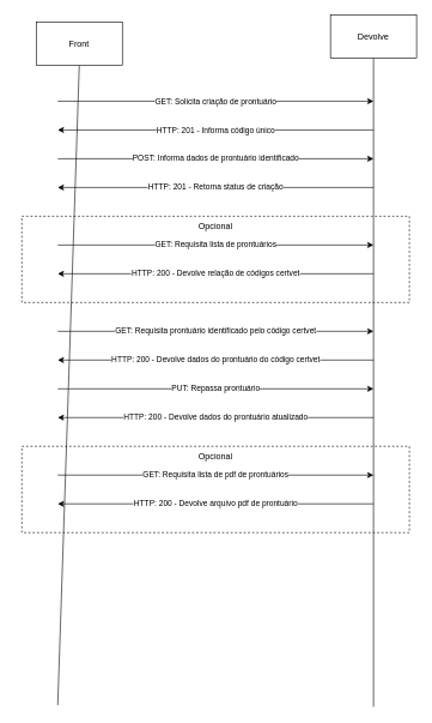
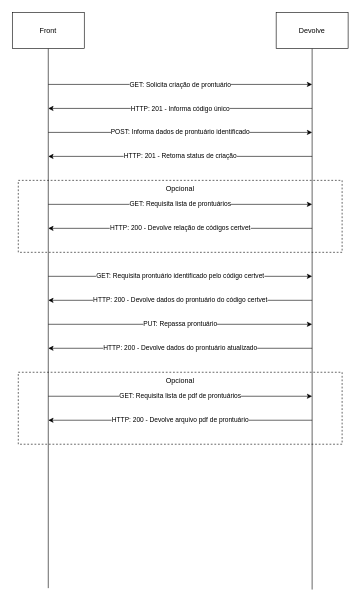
  <mxCell id="0" />
  <mxCell id="1" parent="0" />
  <mxCell id="2" value="Opcional" style="rounded=0;whiteSpace=wrap;html=1;fillColor=none;dashed=1;horizontal=1;verticalAlign=top;" vertex="1" parent="1"><mxGeometry x="30" y="300" width="540" height="120" as="geometry" /></mxCell>
  <mxCell id="3" value="Opcional" style="rounded=0;whiteSpace=wrap;html=1;fillColor=none;dashed=1;horizontal=1;verticalAlign=top;" vertex="1" parent="1"><mxGeometry x="30" y="620" width="540" height="120" as="geometry" /></mxCell>
  <mxCell id="4" value="" style="endArrow=none;html=1;rounded=0;entryX=0.5;entryY=1;entryDx=0;entryDy=0;" edge="1" parent="1" target="5"><mxGeometry width="50" height="50" relative="1" as="geometry"><mxPoint x="80" y="980" as="sourcePoint" /><mxPoint x="79.41" y="100" as="targetPoint" /></mxGeometry></mxCell>
- <mxCell id="5" value="Front" style="rounded=0;whiteSpace=wrap;html=1;" vertex="1" parent="1"><mxGeometry x="50" y="30" width="120" height="60" as="geometry" /></mxCell>
+ <mxCell id="5" value="Front" style="rounded=0;whiteSpace=wrap;html=1;" vertex="1" parent="1"><mxGeometry x="20" y="20" width="120" height="60" as="geometry" /></mxCell>
  <mxCell id="6" value="" style="endArrow=none;html=1;rounded=0;entryX=0.5;entryY=1;entryDx=0;entryDy=0;" edge="1" parent="1" target="7"><mxGeometry width="50" height="50" relative="1" as="geometry"><mxPoint x="520" y="982.353" as="sourcePoint" /><mxPoint x="519.41" y="100" as="targetPoint" /></mxGeometry></mxCell>
  <mxCell id="7" value="Devolve" style="rounded=0;whiteSpace=wrap;html=1;" vertex="1" parent="1"><mxGeometry x="460" y="20" width="120" height="60" as="geometry" /></mxCell>
  <mxCell id="8" value="GET: Solicita criação de prontuário" style="endArrow=classic;html=1;rounded=0;" edge="1" parent="1"><mxGeometry width="50" height="50" relative="1" as="geometry"><mxPoint x="80" y="140" as="sourcePoint" /><mxPoint x="520" y="140" as="targetPoint" /></mxGeometry></mxCell>
  <mxCell id="9" value="HTTP: 201 - Informa código único" style="endArrow=classic;html=1;rounded=0;" edge="1" parent="1"><mxGeometry width="50" height="50" relative="1" as="geometry"><mxPoint x="520" y="180" as="sourcePoint" /><mxPoint x="80" y="180" as="targetPoint" /></mxGeometry></mxCell>
  <mxCell id="10" value="POST: Informa dados de prontuário identificado" style="endArrow=classic;html=1;rounded=0;" edge="1" parent="1"><mxGeometry width="50" height="50" relative="1" as="geometry"><mxPoint x="80" y="220" as="sourcePoint" /><mxPoint x="520" y="220" as="targetPoint" /></mxGeometry></mxCell>
  <mxCell id="11" value="HTTP: 201 - Retorna status de criação" style="endArrow=classic;html=1;rounded=0;" edge="1" parent="1"><mxGeometry width="50" height="50" relative="1" as="geometry"><mxPoint x="520" y="260" as="sourcePoint" /><mxPoint x="80" y="260" as="targetPoint" /></mxGeometry></mxCell>
  <mxCell id="12" value="GET: Requisita lista de prontuários" style="endArrow=classic;html=1;rounded=0;" edge="1" parent="1"><mxGeometry width="50" height="50" relative="1" as="geometry"><mxPoint x="80" y="340" as="sourcePoint" /><mxPoint x="520" y="340" as="targetPoint" /></mxGeometry></mxCell>
  <mxCell id="13" value="HTTP: 200 - Devolve relação de códigos certvet" style="endArrow=classic;html=1;rounded=0;" edge="1" parent="1"><mxGeometry width="50" height="50" relative="1" as="geometry"><mxPoint x="520" y="380" as="sourcePoint" /><mxPoint x="80" y="380" as="targetPoint" /></mxGeometry></mxCell>
  <mxCell id="14" value="GET: Requisita prontuário identificado pelo código certvet" style="endArrow=classic;html=1;rounded=0;" edge="1" parent="1"><mxGeometry width="50" height="50" relative="1" as="geometry"><mxPoint x="80" y="460" as="sourcePoint" /><mxPoint x="520" y="460" as="targetPoint" /></mxGeometry></mxCell>
  <mxCell id="15" value="HTTP: 200 - Devolve dados do prontuário do código certvet" style="endArrow=classic;html=1;rounded=0;" edge="1" parent="1"><mxGeometry width="50" height="50" relative="1" as="geometry"><mxPoint x="520" y="500" as="sourcePoint" /><mxPoint x="80" y="500" as="targetPoint" /></mxGeometry></mxCell>
  <mxCell id="16" value="PUT: Repassa prontuário" style="endArrow=classic;html=1;rounded=0;" edge="1" parent="1"><mxGeometry width="50" height="50" relative="1" as="geometry"><mxPoint x="80" y="540" as="sourcePoint" /><mxPoint x="520" y="540" as="targetPoint" /></mxGeometry></mxCell>
  <mxCell id="17" value="HTTP: 200 - Devolve dados do prontuário atualizado" style="endArrow=classic;html=1;rounded=0;" edge="1" parent="1"><mxGeometry width="50" height="50" relative="1" as="geometry"><mxPoint x="520" y="580" as="sourcePoint" /><mxPoint x="80" y="580" as="targetPoint" /></mxGeometry></mxCell>
  <mxCell id="18" value="GET: Requisita lista de pdf de prontuários" style="endArrow=classic;html=1;rounded=0;" edge="1" parent="1"><mxGeometry width="50" height="50" relative="1" as="geometry"><mxPoint x="80" y="660" as="sourcePoint" /><mxPoint x="520" y="660" as="targetPoint" /></mxGeometry></mxCell>
  <mxCell id="19" value="HTTP: 200 - Devolve arquivo pdf de prontuário" style="endArrow=classic;html=1;rounded=0;" edge="1" parent="1"><mxGeometry width="50" height="50" relative="1" as="geometry"><mxPoint x="520" y="700" as="sourcePoint" /><mxPoint x="80" y="700" as="targetPoint" /></mxGeometry></mxCell>
